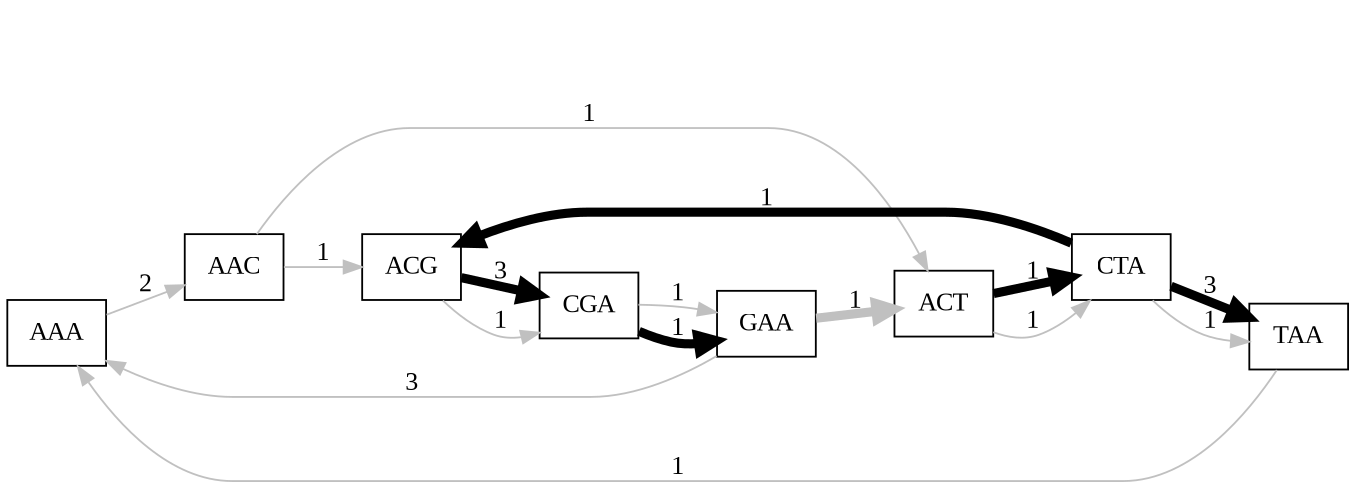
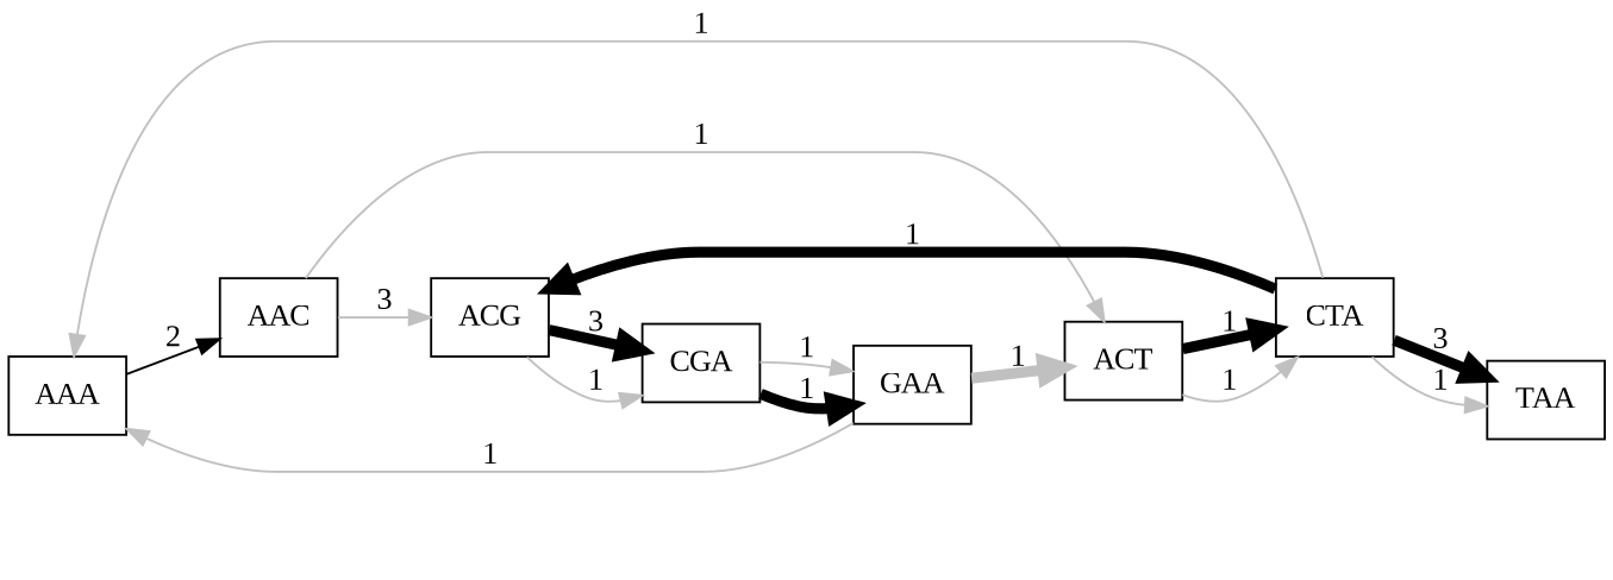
  digraph {
    fontname="Liberation Serif"
    rankdir=LR
    node [fontname="Liberation Serif" shape=box]
    edge [color=grey fontname="Liberation Serif"]
    AAA
    AAC
    ACG
    ACT
    CGA
    CTA
    GAA
    TAA
-   AAA -> AAC [label=2]
-   AAC -> ACG [label=1]
+   AAA -> AAC [color=black label=2]
+   AAC -> ACG [label=3]
    AAC -> ACT [label=1]
    ACG -> CGA [label=1]
    ACG -> CGA [color=black label=3 penwidth=5]
    ACT -> CTA [label=1]
    ACT -> CTA [color=black label=1 penwidth=5]
    CGA -> GAA [label=1]
    CGA -> GAA [color=black label=1 penwidth=5]
    CTA -> ACG [color=black label=1 penwidth=5]
    CTA -> TAA [label=1]
    CTA -> TAA [color=black label=3 penwidth=5]
-   GAA -> AAA [label=3]
+   GAA -> AAA [label=1]
    GAA -> ACT [label=1 penwidth=5]
-   TAA -> AAA [label=1]
+   CTA -> AAA [label=1]
  }
